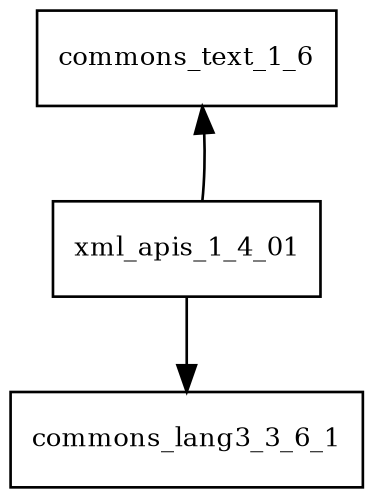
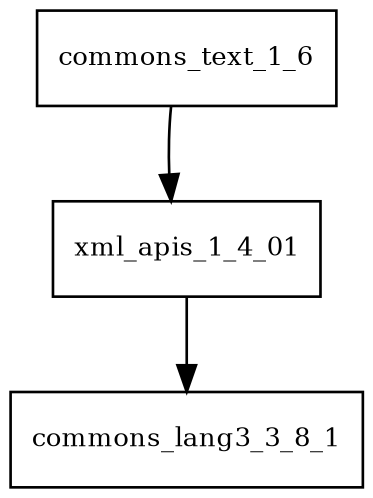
  digraph {
    node [fontsize=10.0 shape=box]
    commons_text_1_6
    xml_apis_1_4_01
-   commons_lang3_3_8_1 [label=commons_lang3_3_6_1]
-   xml_apis_1_4_01 -> commons_text_1_6
+   commons_lang3_3_8_1
+   commons_text_1_6 -> xml_apis_1_4_01
    xml_apis_1_4_01 -> commons_lang3_3_8_1
  }
